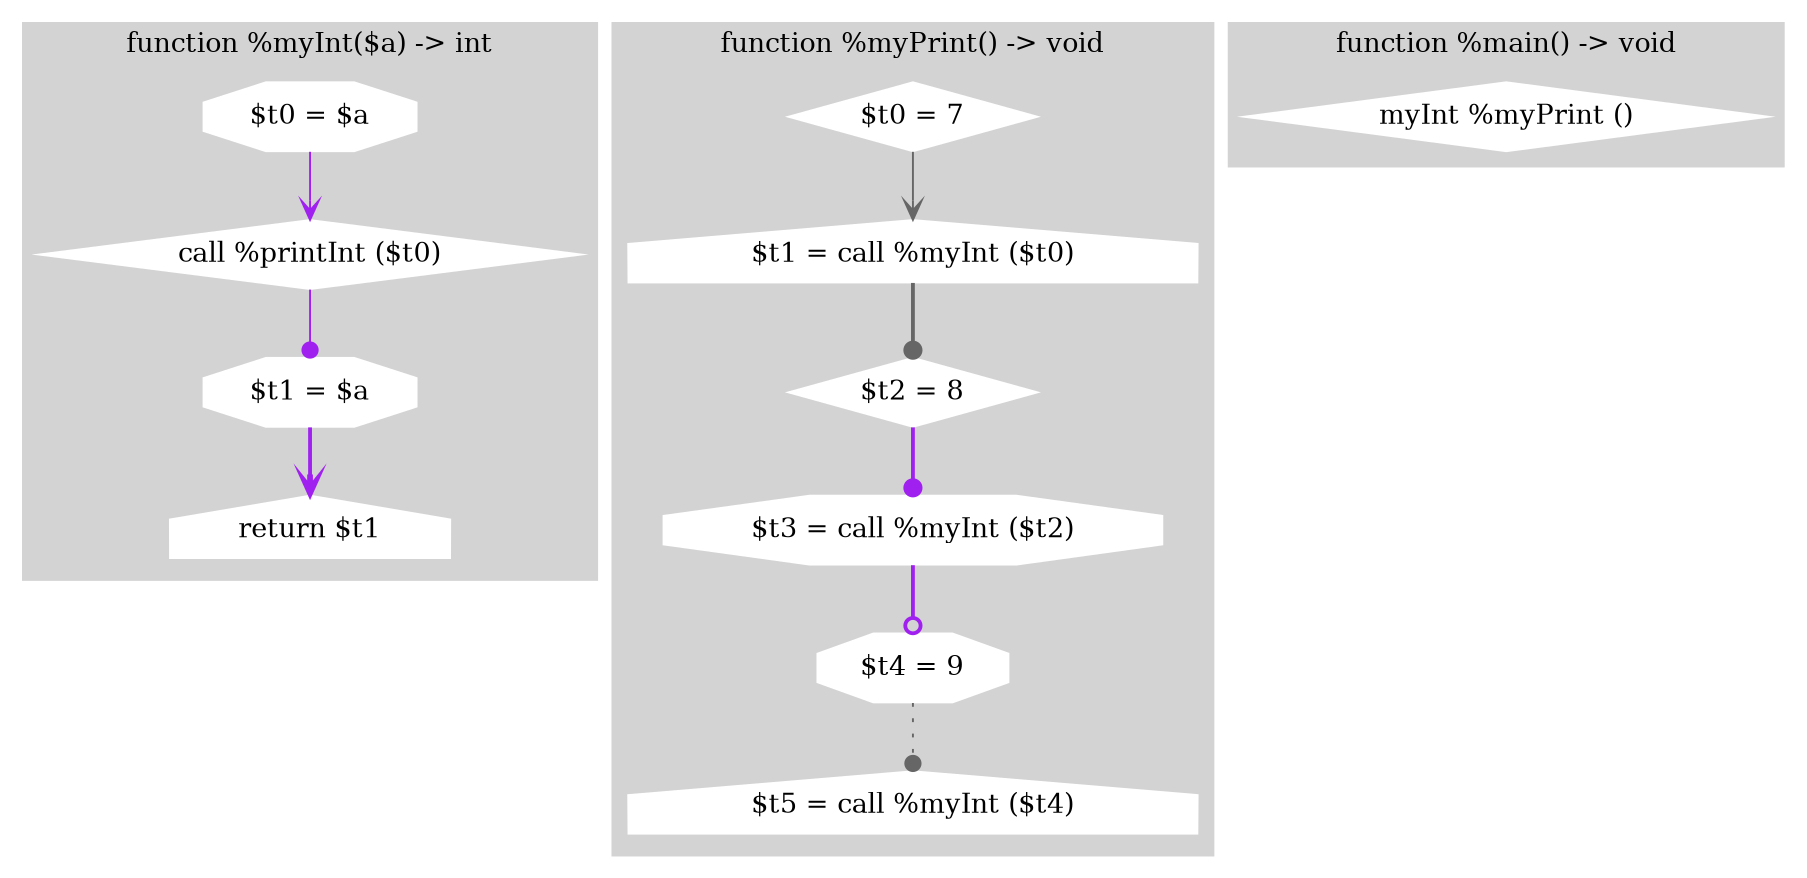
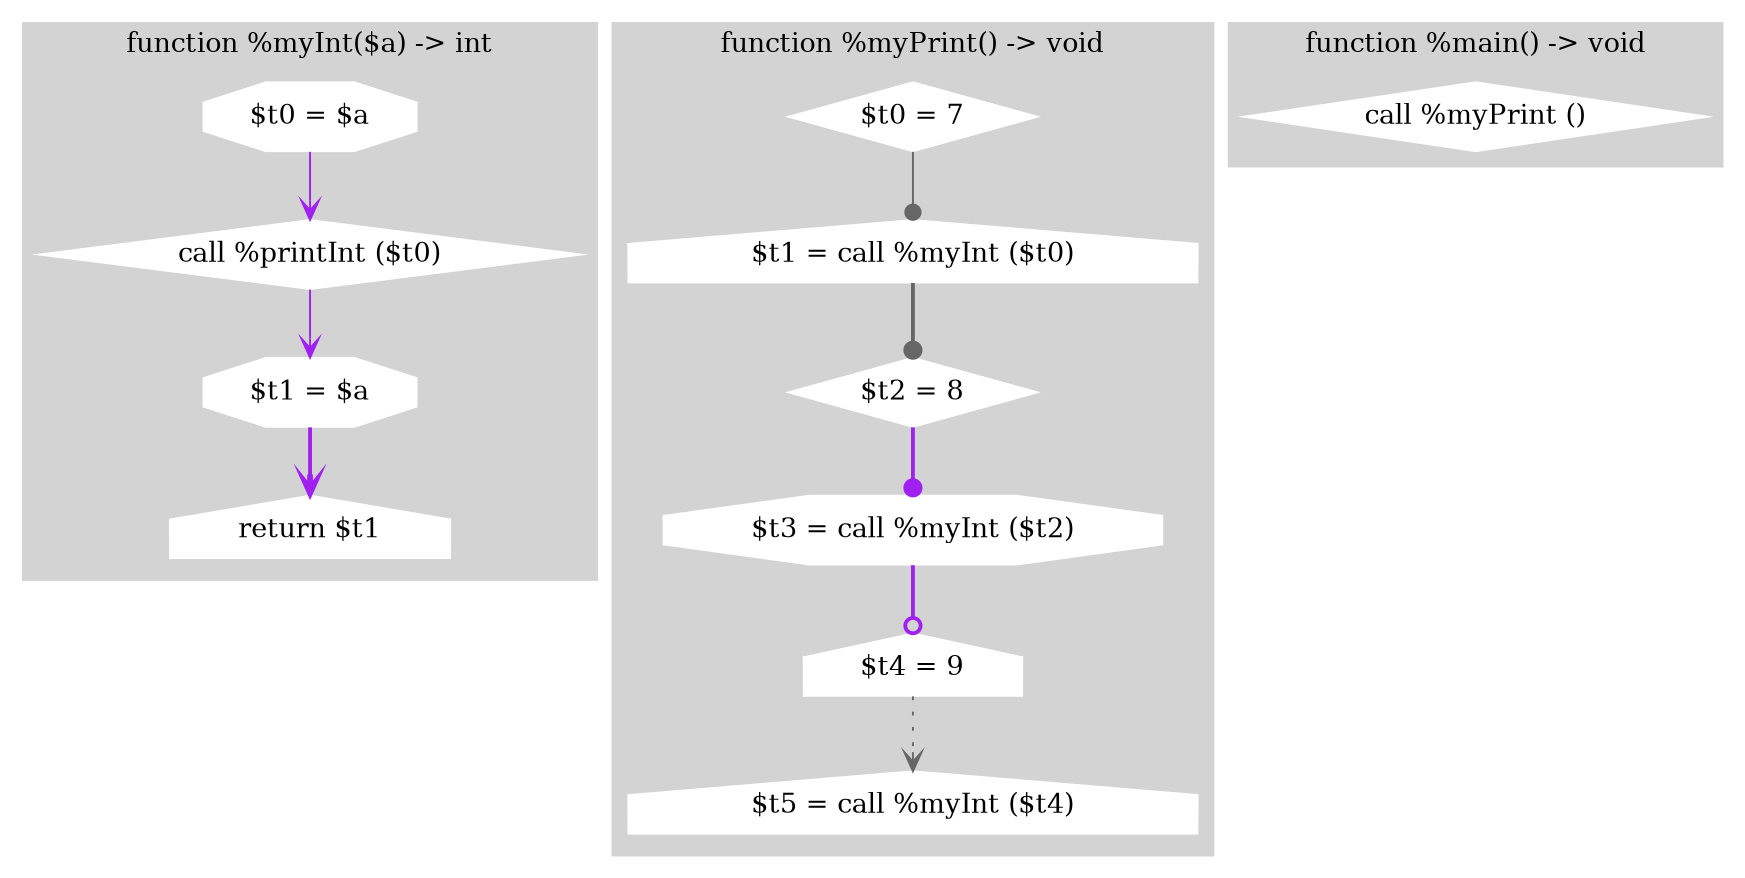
  digraph {
    node [color=white shape=octagon style=filled]
    edge [arrowhead=dot color=purple style=bold]
    n1 [label="$t0 = $a"]
    n2 [label="call %printInt ($t0)" shape=diamond]
    n3 [label="$t1 = $a"]
    n4 [label="return $t1" shape=house]
    n5 [label="$t0 = 7" shape=diamond]
    n6 [label="$t1 = call %myInt ($t0)" shape=house]
    n7 [label="$t2 = 8" shape=diamond]
    n8 [label="$t3 = call %myInt ($t2)"]
-   n9 [label="$t4 = 9"]
+   n9 [label="$t4 = 9" shape=house]
    n10 [label="$t5 = call %myInt ($t4)" shape=house]
-   n11 [label="myInt %myPrint ()" shape=diamond]
+   n11 [label="call %myPrint ()" shape=diamond]
    subgraph cluster_1 {
      color=lightgrey
      label="function %myInt($a) -> int"
      style=filled
      n1
      n2
      n3
      n4
    }
    subgraph cluster_2 {
      color=lightgrey
      label="function %myPrint() -> void"
      style=filled
      n5
      n6
      n7
      n8
      n9
      n10
    }
    subgraph cluster_3 {
      color=lightgrey
      label="function %main() -> void"
      style=filled
      n11
    }
    n1 -> n2 [arrowhead=vee style=solid]
-   n2 -> n3 [style=solid]
+   n2 -> n3 [arrowhead=vee style=solid]
    n3 -> n4 [arrowhead=vee]
-   n5 -> n6 [arrowhead=vee color=gray40 style=solid]
+   n5 -> n6 [color=gray40 style=solid]
    n6 -> n7 [color=gray40]
    n7 -> n8
    n8 -> n9 [arrowhead=odot]
-   n9 -> n10 [color=gray40 style=dotted]
+   n9 -> n10 [arrowhead=vee color=gray40 style=dotted]
  }
